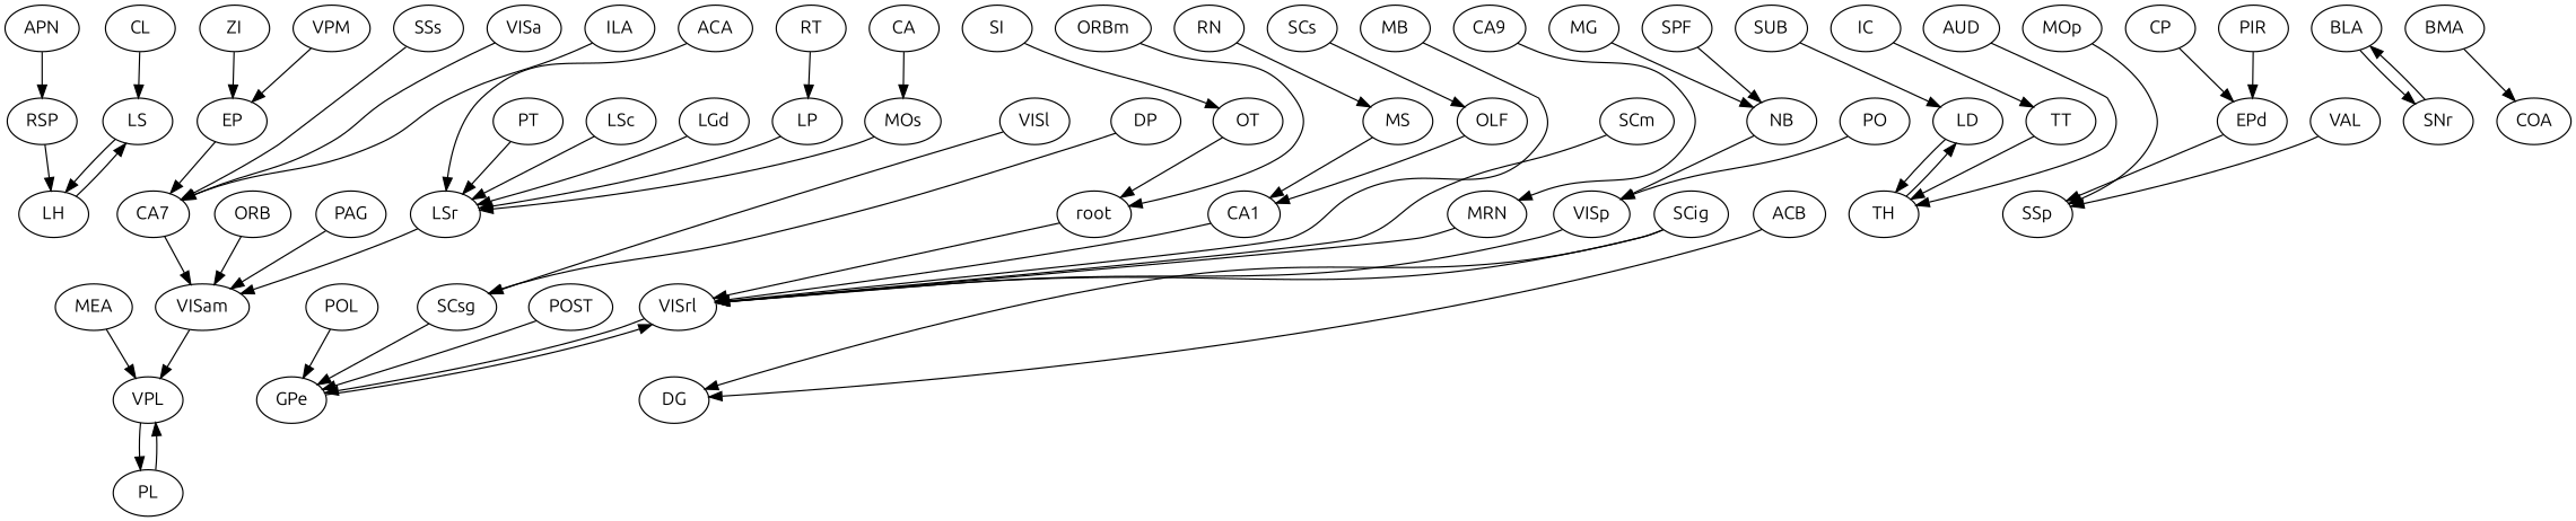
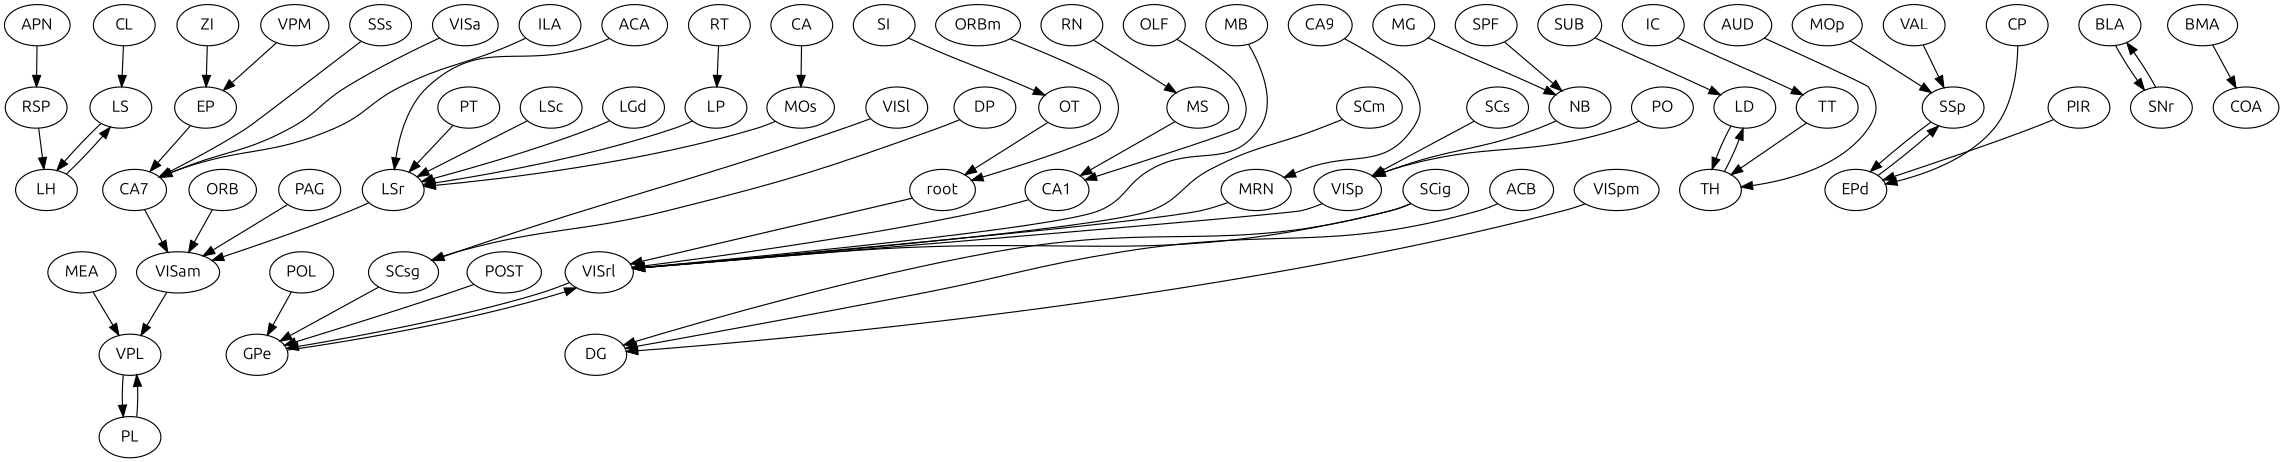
  strict digraph {
    fontname=Ubuntu
    node [fontname=Ubuntu region=thalamus]
    edge [fontname=Ubuntu]
    LS [region="basal ganglia"]
    LH
    MOs [region="non-visual cortex"]
    LSr [region="basal ganglia"]
    VISam [region="visual cortex"]
    ACA [region="non-visual cortex"]
    VISp [region="visual cortex"]
    VISrl [region="visual cortex"]
    GPe [region="basal ganglia"]
    n10 [label=CA7 region=hippocampal]
    VPL
    SUB [region=hippocampal]
    LD
    TH
    DG [region=hippocampal]
    root [region=""]
    MOp [region="non-visual cortex"]
    SSp [region="non-visual cortex"]
    EPd [region="cortical subplate"]
    PT
    LSc [region="basal ganglia"]
    CP [region="basal ganglia"]
    LGd
    PL [region="non-visual cortex"]
    CA1 [region=hippocampal]
    ZI [region=midbrain]
    EP [region="cortical subplate"]
    MB [region=midbrain]
    SCm [region=midbrain]
    MRN [region=midbrain]
    RN [region=midbrain]
    MS [region="basal ganglia"]
    SCs [region=midbrain]
    OLF [region="non-visual cortex"]
    ORB [region="non-visual cortex"]
    PAG [region=midbrain]
    RSP [region="non-visual cortex"]
    BLA [region="cortical subplate"]
    SNr [region="basal ganglia"]
    VPM
    SSs [region="non-visual cortex"]
    RT
    LP
    MEA [region="cortical subplate"]
    ACB [region="basal ganglia"]
    SI [region="basal ganglia"]
    OT [region="basal ganglia"]
    POL
    APN [region=midbrain]
+   VISpm [region="visual cortex"]
    VISa [region="visual cortex"]
    NB [region=midbrain]
    MG
    SPF
    VISl [region="visual cortex"]
    SCsg [region=midbrain]
    POST [region=hippocampal]
    VAL
    TT [region=""]
    IC [region=midbrain]
    PO
    n62 [label=CA9 region=hippocampal]
    SCig [region=midbrain]
    ILA [region="non-visual cortex"]
    DP [region="non-visual cortex"]
    CL
    BMA [region="cortical subplate"]
    COA [region="non-visual cortex"]
    CA [region=hippocampal]
    AUD [region="non-visual cortex"]
    PIR [region="non-visual cortex"]
    ORBm [region="non-visual cortex"]
    LS -> LH [weight=0.0003307044980307064]
    LH -> LS [weight=0.0003540517127766386]
    MOs -> LSr [weight=0.00033152208302707393]
    LSr -> VISam [weight=0.00026035366380524456]
    VISam -> VPL [weight=0.000664727886166332]
    ACA -> LSr [weight=0.00031047156594765554]
    VISp -> VISrl [weight=0.0003085803483914816]
    VISrl -> GPe [weight=0.0004216986799597316]
    GPe -> VISrl [weight=0.00044205955255547204]
    n10 -> VISam [weight=0.000444569910758633]
    VPL -> PL [weight=0.00042583934615198784]
    SUB -> LD [weight=0.0007591655885411399]
    LD -> TH [weight=0.0003790236253592594]
    TH -> LD [weight=0.00047279346901057186]
    root -> VISrl [weight=0.0006366675708663273]
    MOp -> SSp [weight=0.0024377428483353843]
+   SSp -> EPd [weight=0.0005278690071645134]
    EPd -> SSp [weight=0.00022636931481789056]
    PT -> LSr [weight=0.00022169508662628684]
    LSc -> LSr [weight=0.00022494970353714472]
    CP -> EPd [weight=0.0002927560662682215]
    LGd -> LSr [weight=0.00039968235167376585]
    PL -> VPL [weight=0.0005935590176411959]
    CA1 -> VISrl [weight=0.0005085781174243016]
    ZI -> EP [weight=0.0005498635000164712]
    EP -> n10 [weight=0.0002727180788088859]
    MB -> VISrl [weight=0.000486550388863308]
    SCm -> VISrl [weight=0.00046642324669441906]
    MRN -> VISrl [weight=0.0004272945449056735]
    RN -> MS [weight=0.0007573720343040432]
    MS -> CA1 [weight=0.0007121094587831228]
-   SCs -> OLF [weight=0.0006301591844993534]
+   SCs -> VISp [weight=0.0006301591844993534]
    OLF -> CA1 [weight=0.00034648725554156765]
    ORB -> VISam [weight=0.00024480375300712365]
    PAG -> VISam [weight=0.0002905682560701104]
    RSP -> LH [weight=0.0003733003377747658]
    BLA -> SNr [weight=0.0004522078620048264]
    SNr -> BLA [weight=0.00042980718243533636]
    VPM -> EP [weight=0.00040242845862507333]
    SSs -> n10 [weight=0.0003063910410292316]
    RT -> LP [weight=0.0006110645135342113]
    LP -> LSr [weight=0.0003223252006738447]
    MEA -> VPL [weight=0.0005693950917064259]
    ACB -> DG [weight=0.00043518560625535363]
    SI -> OT [weight=0.0003052460181520715]
    OT -> root [weight=0.00037514474875599774]
    POL -> GPe [weight=0.0008678410805028914]
    APN -> RSP [weight=0.0008695163603143685]
+   VISpm -> DG [weight=0.000565590474247198]
    VISa -> n10 [weight=0.00027738591604413047]
    NB -> VISp [weight=0.0006516317307971028]
    MG -> NB [weight=0.0011292510778099076]
    SPF -> NB [weight=0.001183985331186379]
    VISl -> SCsg [weight=0.0004386661893894978]
    SCsg -> GPe [weight=0.0007225022674186067]
    POST -> GPe [weight=0.00025870972564087674]
    VAL -> SSp [weight=0.002181360465442846]
    TT -> TH [weight=0.0005292315097135022]
    IC -> TT [weight=0.0006228594539329688]
    PO -> VISp [weight=0.0004628442373141735]
    n62 -> MRN [weight=0.00043137357158784203]
    SCig -> VISrl [weight=0.0004209883514154892]
    SCig -> DG [weight=0.0010686184923276618]
    ILA -> n10 [weight=0.0004077774320700239]
    DP -> SCsg [weight=0.000940455423508119]
    CL -> LS [weight=0.0008875355141907956]
    BMA -> COA [weight=0.00034345813746042617]
    CA -> MOs [weight=0.0003582687152924587]
    AUD -> TH [weight=0.00039190566530451846]
    PIR -> EPd [weight=0.0008274396862887847]
    ORBm -> root [weight=0.00042654549256955585]
  }
